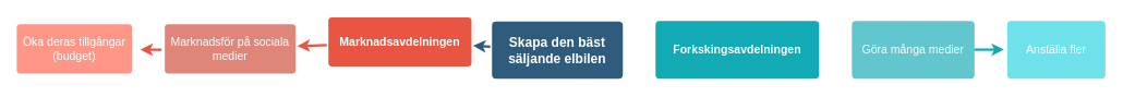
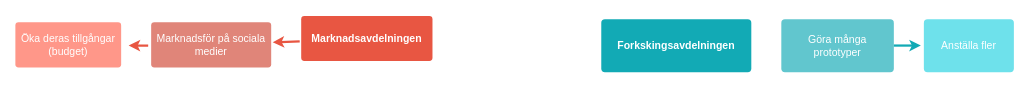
  <mxCell id="0" />
  <mxCell id="1" parent="0" />
- <mxCell id="2" value="" style="edgeStyle=none;rounded=0;jumpStyle=none;html=1;shadow=0;labelBackgroundColor=none;startArrow=none;startFill=0;endArrow=classic;endFill=1;jettySize=auto;orthogonalLoop=1;strokeColor=#2F5B7C;strokeWidth=3;fontFamily=Helvetica;fontSize=16;fontColor=#23445D;spacing=5;" parent="1" source="3" target="5" edge="1"><mxGeometry relative="1" as="geometry" /></mxCell>
- <mxCell id="3" value="&lt;div&gt;Skapa den bäst säljande elbilen&lt;/div&gt;" style="rounded=1;whiteSpace=wrap;html=1;shadow=0;labelBackgroundColor=none;strokeColor=none;strokeWidth=3;fillColor=#2F5B7C;fontFamily=Helvetica;fontSize=16;fontColor=#FFFFFF;align=center;fontStyle=1;spacing=5;arcSize=7;perimeterSpacing=2;" parent="1" vertex="1"><mxGeometry x="601" y="25.5" width="160" height="70" as="geometry" /></mxCell>
  <mxCell id="4" value="" style="edgeStyle=none;rounded=1;jumpStyle=none;html=1;shadow=0;labelBackgroundColor=none;startArrow=none;startFill=0;jettySize=auto;orthogonalLoop=1;strokeColor=#E85642;strokeWidth=3;fontFamily=Helvetica;fontSize=14;fontColor=#FFFFFF;spacing=5;fontStyle=1;fillColor=#b0e3e6;" parent="1" source="5" target="6" edge="1"><mxGeometry relative="1" as="geometry" /></mxCell>
  <mxCell id="5" value="Marknadsavdelningen" style="rounded=1;whiteSpace=wrap;html=1;shadow=0;labelBackgroundColor=none;strokeColor=none;strokeWidth=3;fillColor=#e85642;fontFamily=Helvetica;fontSize=14;fontColor=#FFFFFF;align=center;spacing=5;fontStyle=1;arcSize=7;perimeterSpacing=2;" parent="1" vertex="1"><mxGeometry x="401" y="20.5" width="175" height="60" as="geometry" /></mxCell>
  <mxCell id="6" value="Marknadsför på sociala medier" style="rounded=1;whiteSpace=wrap;html=1;shadow=0;labelBackgroundColor=none;strokeColor=none;strokeWidth=3;fillColor=#E08579;fontFamily=Helvetica;fontSize=14;fontColor=#FFFFFF;align=center;spacing=5;fontStyle=0;arcSize=7;perimeterSpacing=2;" parent="1" vertex="1"><mxGeometry x="201" y="29" width="160" height="60" as="geometry" /></mxCell>
  <mxCell id="7" value="Forkskingsavdelningen" style="rounded=1;whiteSpace=wrap;html=1;shadow=0;labelBackgroundColor=none;strokeColor=none;strokeWidth=3;fillColor=#12aab5;fontFamily=Helvetica;fontSize=14;fontColor=#FFFFFF;align=center;spacing=5;fontStyle=1;arcSize=7;perimeterSpacing=2;" parent="1" vertex="1"><mxGeometry x="801" y="25" width="200" height="70.5" as="geometry" /></mxCell>
- <mxCell id="8" value="Göra många medier" style="rounded=1;whiteSpace=wrap;html=1;shadow=0;labelBackgroundColor=none;strokeColor=none;strokeWidth=3;fillColor=#61c6ce;fontFamily=Helvetica;fontSize=14;fontColor=#FFFFFF;align=center;spacing=5;fontStyle=0;arcSize=7;perimeterSpacing=2;" parent="1" vertex="1"><mxGeometry x="1041" y="25" width="150" height="70.5" as="geometry" /></mxCell>
+ <mxCell id="8" value="Göra många prototyper" style="rounded=1;whiteSpace=wrap;html=1;shadow=0;labelBackgroundColor=none;strokeColor=none;strokeWidth=3;fillColor=#61c6ce;fontFamily=Helvetica;fontSize=14;fontColor=#FFFFFF;align=center;spacing=5;fontStyle=0;arcSize=7;perimeterSpacing=2;" parent="1" vertex="1"><mxGeometry x="1041" y="25" width="150" height="70.5" as="geometry" /></mxCell>
  <mxCell id="9" value="Öka deras tillgångar (budget)" style="whiteSpace=wrap;html=1;fontSize=14;fillColor=#FF9789;strokeColor=none;fontColor=#FFFFFF;rounded=1;shadow=0;labelBackgroundColor=none;strokeWidth=3;spacing=5;fontStyle=0;arcSize=7;" vertex="1" parent="1"><mxGeometry x="20" y="29" width="141" height="60" as="geometry" /></mxCell>
  <mxCell id="10" value="Anställa fler " style="whiteSpace=wrap;html=1;fontSize=14;fillColor=#6EE1EB;strokeColor=none;fontColor=#FFFFFF;rounded=1;shadow=0;labelBackgroundColor=none;strokeWidth=3;spacing=5;fontStyle=0;arcSize=7;" vertex="1" parent="1"><mxGeometry x="1231" y="25" width="120" height="70.5" as="geometry" /></mxCell>
  <mxCell id="11" value="" style="edgeStyle=none;rounded=1;jumpStyle=none;html=1;shadow=0;labelBackgroundColor=none;startArrow=none;startFill=0;jettySize=auto;orthogonalLoop=1;strokeColor=#12AAB5;strokeWidth=3;fontFamily=Helvetica;fontSize=14;fontColor=#FFFFFF;spacing=5;fontStyle=1;fillColor=#b0e3e6;" edge="1" parent="1"><mxGeometry relative="1" as="geometry"><mxPoint x="1191" y="59.91" as="sourcePoint" /><mxPoint x="1227" y="59.91" as="targetPoint" /></mxGeometry></mxCell>
  <mxCell id="12" value="" style="edgeStyle=none;rounded=1;jumpStyle=none;html=1;shadow=0;labelBackgroundColor=none;startArrow=none;startFill=0;jettySize=auto;orthogonalLoop=1;strokeColor=#E85642;strokeWidth=3;fontFamily=Helvetica;fontSize=14;fontColor=#FFFFFF;spacing=5;fontStyle=1;fillColor=#b0e3e6;" edge="1" parent="1"><mxGeometry relative="1" as="geometry"><mxPoint x="197" y="60.11" as="sourcePoint" /><mxPoint x="171" y="59.913" as="targetPoint" /></mxGeometry></mxCell>
